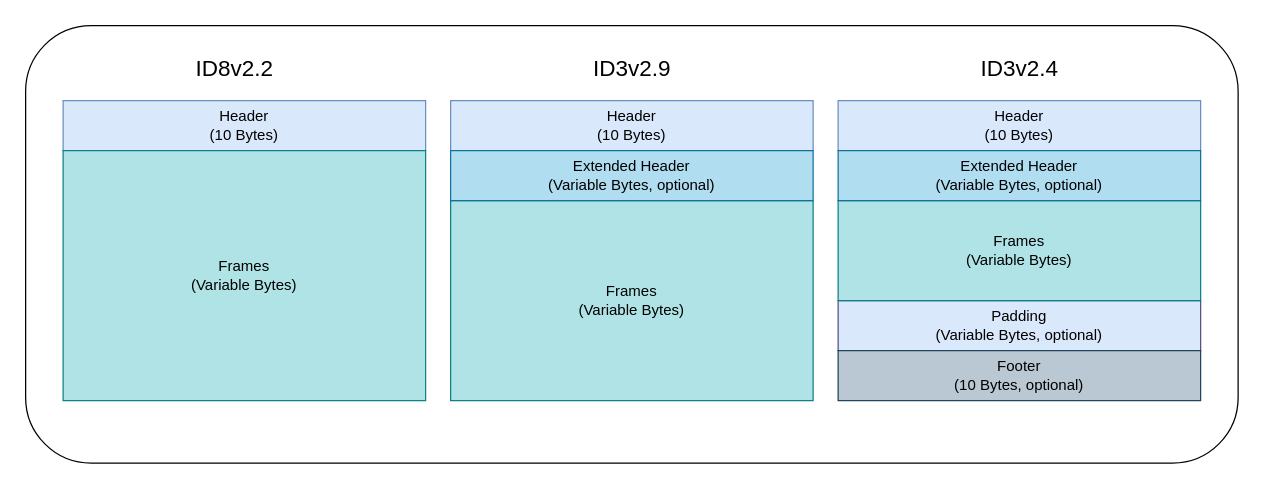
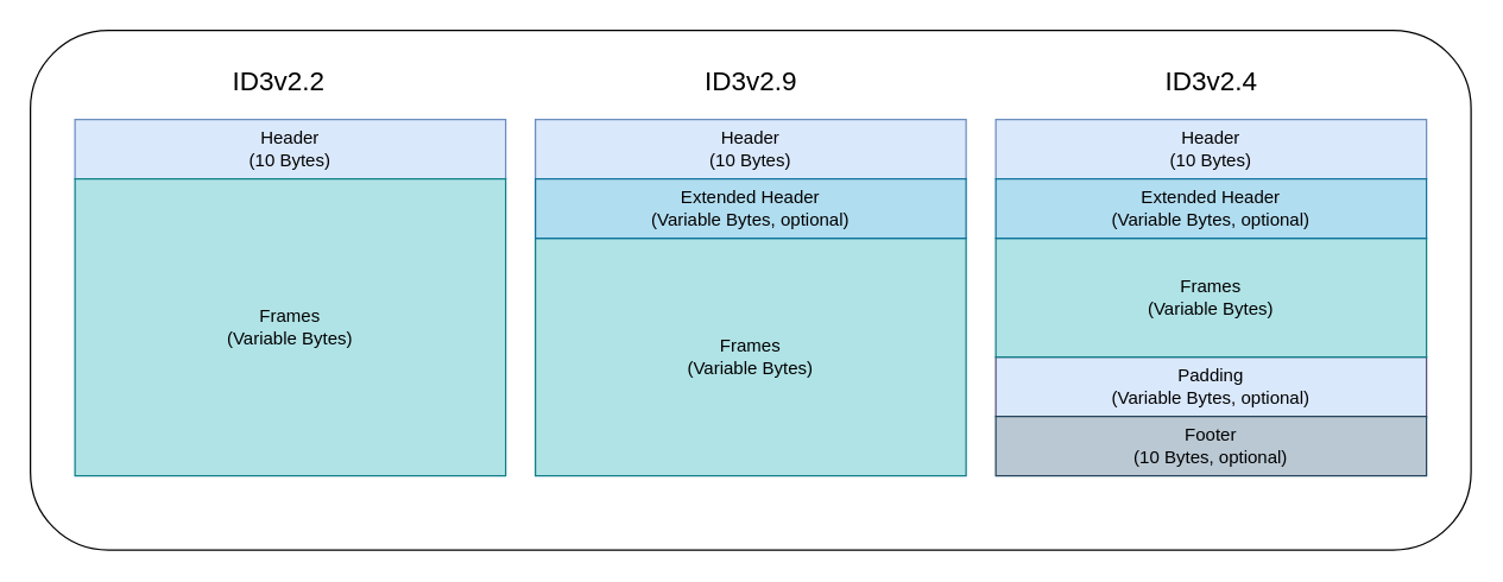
  <mxCell id="0" />
  <mxCell id="1" parent="0" />
  <mxCell id="2" value="" style="rounded=1;whiteSpace=wrap;html=1;" vertex="1" parent="1"><mxGeometry x="20" y="20" width="970" height="350" as="geometry" /></mxCell>
  <mxCell id="3" value="&lt;div&gt;Header&lt;/div&gt;&lt;div&gt;(10 Bytes)&lt;br&gt;&lt;/div&gt;" style="rounded=0;whiteSpace=wrap;html=1;fillColor=#dae8fc;strokeColor=#6c8ebf;" vertex="1" parent="1"><mxGeometry x="50" y="80" width="290" height="40" as="geometry" /></mxCell>
  <mxCell id="4" value="&lt;div&gt;Frames&lt;br&gt;&lt;/div&gt;&lt;div&gt;(Variable Bytes)&lt;br&gt;&lt;/div&gt;" style="rounded=0;whiteSpace=wrap;html=1;fillColor=#b0e3e6;strokeColor=#0e8088;" vertex="1" parent="1"><mxGeometry x="50" y="120" width="290" height="200" as="geometry" /></mxCell>
  <mxCell id="5" value="&lt;div&gt;Header&lt;/div&gt;&lt;div&gt;(10 Bytes)&lt;br&gt;&lt;/div&gt;" style="rounded=0;whiteSpace=wrap;html=1;fillColor=#dae8fc;strokeColor=#6c8ebf;" vertex="1" parent="1"><mxGeometry x="360" y="80" width="290" height="40" as="geometry" /></mxCell>
  <mxCell id="6" value="&lt;div&gt;Frames&lt;br&gt;&lt;/div&gt;&lt;div&gt;(Variable Bytes)&lt;br&gt;&lt;/div&gt;" style="rounded=0;whiteSpace=wrap;html=1;fillColor=#b0e3e6;strokeColor=#0e8088;" vertex="1" parent="1"><mxGeometry x="360" y="160" width="290" height="160" as="geometry" /></mxCell>
  <mxCell id="7" value="&lt;div&gt;Extended Header&lt;/div&gt;&lt;div&gt;(Variable Bytes, optional)&lt;br&gt;&lt;/div&gt;" style="rounded=0;whiteSpace=wrap;html=1;fillColor=#b1ddf0;strokeColor=#10739e;" vertex="1" parent="1"><mxGeometry x="360" y="120" width="290" height="40" as="geometry" /></mxCell>
  <mxCell id="8" value="&lt;div&gt;Padding&lt;br&gt;&lt;/div&gt;&lt;div&gt;(Variable Bytes, optional)&lt;br&gt;&lt;/div&gt;" style="rounded=0;whiteSpace=wrap;html=1;fillColor=#dae8fc;strokeColor=#56517e;" vertex="1" parent="1"><mxGeometry x="670" y="240" width="290" height="40" as="geometry" /></mxCell>
  <mxCell id="9" value="&lt;div&gt;Header&lt;/div&gt;&lt;div&gt;(10 Bytes)&lt;br&gt;&lt;/div&gt;" style="rounded=0;whiteSpace=wrap;html=1;fillColor=#dae8fc;strokeColor=#6c8ebf;" vertex="1" parent="1"><mxGeometry x="670" y="80" width="290" height="40" as="geometry" /></mxCell>
  <mxCell id="10" value="&lt;div&gt;Frames&lt;br&gt;&lt;/div&gt;&lt;div&gt;(Variable Bytes)&lt;br&gt;&lt;/div&gt;" style="rounded=0;whiteSpace=wrap;html=1;fillColor=#b0e3e6;strokeColor=#0e8088;" vertex="1" parent="1"><mxGeometry x="670" y="160" width="290" height="80" as="geometry" /></mxCell>
  <mxCell id="11" value="&lt;div&gt;Extended Header&lt;/div&gt;&lt;div&gt;(Variable Bytes, optional)&lt;br&gt;&lt;/div&gt;" style="rounded=0;whiteSpace=wrap;html=1;fillColor=#b1ddf0;strokeColor=#10739e;" vertex="1" parent="1"><mxGeometry x="670" y="120" width="290" height="40" as="geometry" /></mxCell>
  <mxCell id="12" value="&lt;div&gt;Footer&lt;br&gt;&lt;/div&gt;&lt;div&gt;(10 Bytes, optional)&lt;br&gt;&lt;/div&gt;" style="rounded=0;whiteSpace=wrap;html=1;fillColor=#bac8d3;strokeColor=#23445d;" vertex="1" parent="1"><mxGeometry x="670" y="280" width="290" height="40" as="geometry" /></mxCell>
- <mxCell id="13" value="&lt;font style=&quot;font-size: 18px;&quot;&gt;ID8v2.2&lt;/font&gt;" style="text;html=1;strokeColor=none;fillColor=none;align=center;verticalAlign=middle;whiteSpace=wrap;rounded=0;" vertex="1" parent="1"><mxGeometry x="130" y="40" width="115" height="30" as="geometry" /></mxCell>
+ <mxCell id="13" value="&lt;font style=&quot;font-size: 18px;&quot;&gt;ID3v2.2&lt;/font&gt;" style="text;html=1;strokeColor=none;fillColor=none;align=center;verticalAlign=middle;whiteSpace=wrap;rounded=0;" vertex="1" parent="1"><mxGeometry x="130" y="40" width="115" height="30" as="geometry" /></mxCell>
  <mxCell id="14" value="&lt;font style=&quot;font-size: 18px;&quot;&gt;ID3v2.9&lt;/font&gt;" style="text;html=1;strokeColor=none;fillColor=none;align=center;verticalAlign=middle;whiteSpace=wrap;rounded=0;" vertex="1" parent="1"><mxGeometry x="447.5" y="40" width="115" height="30" as="geometry" /></mxCell>
  <mxCell id="15" value="&lt;font style=&quot;font-size: 18px;&quot;&gt;ID3v2.4&lt;/font&gt;" style="text;html=1;strokeColor=none;fillColor=none;align=center;verticalAlign=middle;whiteSpace=wrap;rounded=0;" vertex="1" parent="1"><mxGeometry x="757.5" y="40" width="115" height="30" as="geometry" /></mxCell>
